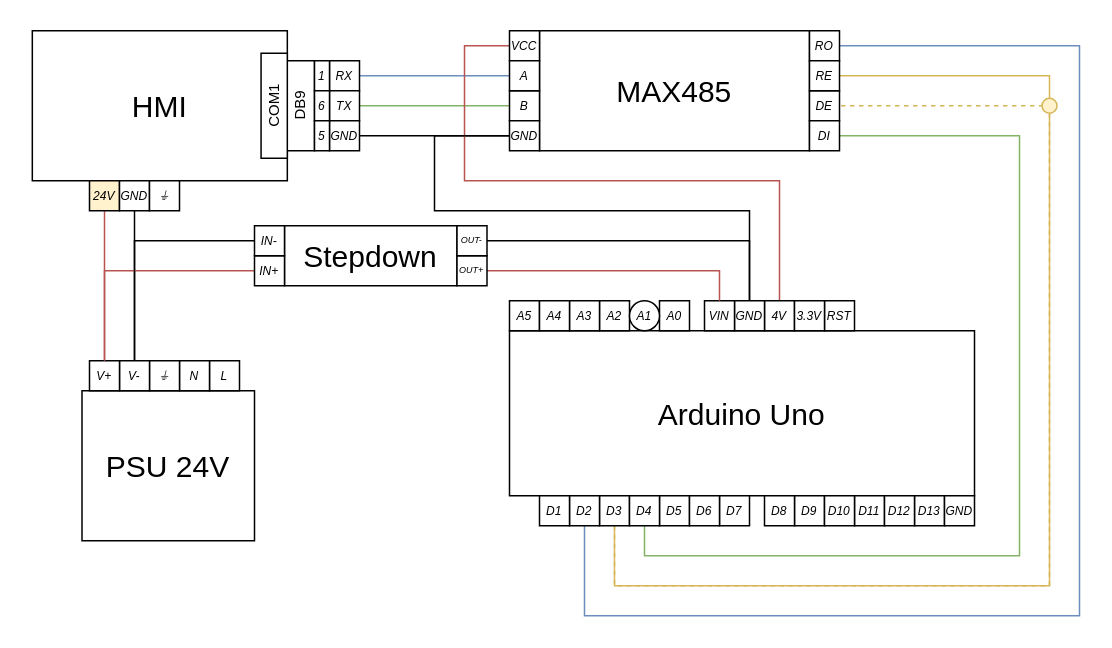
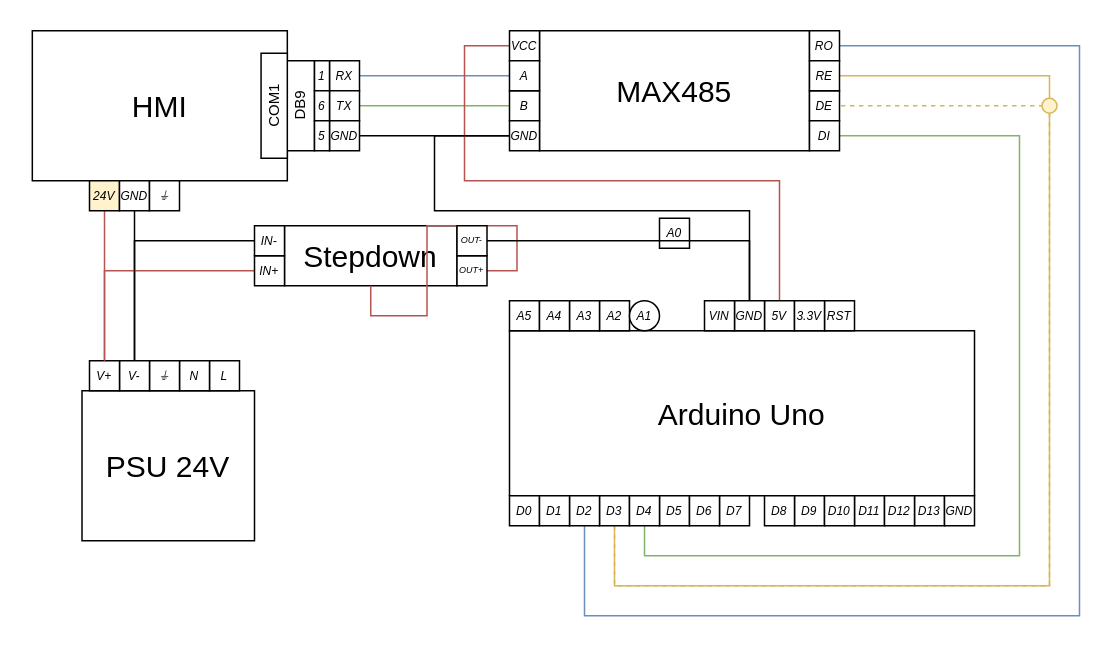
  <mxCell id="0" />
  <mxCell id="1" parent="0" />
  <mxCell id="2" value="Arduino Uno" style="rounded=0;whiteSpace=wrap;html=1;fontSize=20;" parent="1" vertex="1"><mxGeometry x="339" y="220" width="310" height="110" as="geometry" /></mxCell>
  <mxCell id="3" value="HMI" style="rounded=0;whiteSpace=wrap;html=1;fontSize=20;" parent="1" vertex="1"><mxGeometry x="20.88" y="20" width="170" height="100" as="geometry" /></mxCell>
  <mxCell id="4" style="edgeStyle=orthogonalEdgeStyle;rounded=0;orthogonalLoop=1;jettySize=auto;html=1;exitX=1;exitY=0.5;exitDx=0;exitDy=0;fontSize=20;endArrow=none;endFill=0;fillColor=#dae8fc;strokeColor=#6c8ebf;" parent="1" source="5" target="23" edge="1"><mxGeometry relative="1" as="geometry" /></mxCell>
  <mxCell id="5" value="RX" style="rounded=0;whiteSpace=wrap;html=1;fontSize=8;fontStyle=2" parent="1" vertex="1"><mxGeometry x="219" y="40" width="20" height="20" as="geometry" /></mxCell>
  <mxCell id="6" style="edgeStyle=orthogonalEdgeStyle;rounded=0;orthogonalLoop=1;jettySize=auto;html=1;exitX=1;exitY=0.5;exitDx=0;exitDy=0;entryX=0;entryY=0.5;entryDx=0;entryDy=0;fontSize=20;endArrow=none;endFill=0;fillColor=#d5e8d4;strokeColor=#82b366;" parent="1" source="7" target="19" edge="1"><mxGeometry relative="1" as="geometry" /></mxCell>
  <mxCell id="7" value="TX" style="rounded=0;whiteSpace=wrap;html=1;fontSize=8;fontStyle=2" parent="1" vertex="1"><mxGeometry x="219" y="60" width="20" height="20" as="geometry" /></mxCell>
  <mxCell id="8" style="edgeStyle=orthogonalEdgeStyle;rounded=0;orthogonalLoop=1;jettySize=auto;html=1;exitX=1;exitY=0.5;exitDx=0;exitDy=0;fontSize=20;endArrow=none;endFill=0;" parent="1" source="9" target="20" edge="1"><mxGeometry relative="1" as="geometry" /></mxCell>
  <mxCell id="9" value="GND" style="rounded=0;whiteSpace=wrap;html=1;fontSize=8;fontStyle=2" parent="1" vertex="1"><mxGeometry x="219" y="80" width="20" height="20" as="geometry" /></mxCell>
  <mxCell id="10" style="edgeStyle=orthogonalEdgeStyle;rounded=0;orthogonalLoop=1;jettySize=auto;html=1;exitX=0.5;exitY=1;exitDx=0;exitDy=0;entryX=1;entryY=0.5;entryDx=0;entryDy=0;fontSize=7;endArrow=none;endFill=0;fillColor=#fff2cc;strokeColor=#d6b656;" parent="1" source="12" target="50" edge="1"><mxGeometry relative="1" as="geometry"><Array as="points"><mxPoint x="409" y="390" /><mxPoint x="699" y="390" /><mxPoint x="699" y="50" /></Array></mxGeometry></mxCell>
  <mxCell id="11" style="edgeStyle=orthogonalEdgeStyle;rounded=0;orthogonalLoop=1;jettySize=auto;html=1;exitX=0.5;exitY=1;exitDx=0;exitDy=0;entryX=1;entryY=0.5;entryDx=0;entryDy=0;fontSize=7;endArrow=none;endFill=0;fillColor=#fff2cc;strokeColor=#d6b656;dashed=1;" parent="1" source="12" target="47" edge="1"><mxGeometry relative="1" as="geometry"><Array as="points"><mxPoint x="409" y="390" /><mxPoint x="699" y="390" /><mxPoint x="699" y="70" /></Array></mxGeometry></mxCell>
  <mxCell id="12" value="D3" style="rounded=0;whiteSpace=wrap;html=1;fontSize=8;fontStyle=2" parent="1" vertex="1"><mxGeometry x="399" y="330" width="20" height="20" as="geometry" /></mxCell>
  <mxCell id="13" style="edgeStyle=orthogonalEdgeStyle;rounded=0;orthogonalLoop=1;jettySize=auto;html=1;exitX=0.5;exitY=1;exitDx=0;exitDy=0;entryX=1;entryY=0.5;entryDx=0;entryDy=0;fontSize=7;endArrow=none;endFill=0;fillColor=#dae8fc;strokeColor=#6c8ebf;" parent="1" source="14" target="49" edge="1"><mxGeometry relative="1" as="geometry"><Array as="points"><mxPoint x="389" y="410" /><mxPoint x="719" y="410" /><mxPoint x="719" y="30" /></Array></mxGeometry></mxCell>
  <mxCell id="14" value="D2" style="rounded=0;whiteSpace=wrap;html=1;fontSize=8;fontStyle=2" parent="1" vertex="1"><mxGeometry x="379" y="330" width="20" height="20" as="geometry" /></mxCell>
  <mxCell id="15" value="D5" style="rounded=0;whiteSpace=wrap;html=1;fontSize=8;fontStyle=2" parent="1" vertex="1"><mxGeometry x="439" y="330" width="20" height="20" as="geometry" /></mxCell>
  <mxCell id="16" style="edgeStyle=orthogonalEdgeStyle;rounded=0;orthogonalLoop=1;jettySize=auto;html=1;exitX=0.5;exitY=1;exitDx=0;exitDy=0;entryX=1;entryY=0.5;entryDx=0;entryDy=0;fontSize=7;endArrow=none;endFill=0;fillColor=#d5e8d4;strokeColor=#82b366;" parent="1" source="17" target="48" edge="1"><mxGeometry relative="1" as="geometry"><Array as="points"><mxPoint x="429" y="370" /><mxPoint x="679" y="370" /><mxPoint x="679" y="90" /></Array></mxGeometry></mxCell>
  <mxCell id="17" value="D4" style="rounded=0;whiteSpace=wrap;html=1;fontSize=8;fontStyle=2" parent="1" vertex="1"><mxGeometry x="419" y="330" width="20" height="20" as="geometry" /></mxCell>
  <mxCell id="18" value="MAX485" style="rounded=0;whiteSpace=wrap;html=1;fontSize=20;" parent="1" vertex="1"><mxGeometry x="359" y="20" width="180" height="80" as="geometry" /></mxCell>
  <mxCell id="19" value="B" style="rounded=0;whiteSpace=wrap;html=1;fontSize=8;fontStyle=2" parent="1" vertex="1"><mxGeometry x="339" y="60" width="20" height="20" as="geometry" /></mxCell>
  <mxCell id="20" value="GND" style="rounded=0;whiteSpace=wrap;html=1;fontSize=8;fontStyle=2" parent="1" vertex="1"><mxGeometry x="339" y="80" width="20" height="20" as="geometry" /></mxCell>
  <mxCell id="21" style="edgeStyle=orthogonalEdgeStyle;rounded=0;orthogonalLoop=1;jettySize=auto;html=1;exitX=0;exitY=0.5;exitDx=0;exitDy=0;entryX=0.5;entryY=0;entryDx=0;entryDy=0;fontSize=7;endArrow=none;endFill=0;fillColor=#f8cecc;strokeColor=#b85450;" parent="1" source="22" target="41" edge="1"><mxGeometry relative="1" as="geometry"><Array as="points"><mxPoint x="309" y="30" /><mxPoint x="309" y="120" /><mxPoint x="519" y="120" /></Array></mxGeometry></mxCell>
  <mxCell id="22" value="VCC" style="rounded=0;whiteSpace=wrap;html=1;fontSize=8;fontStyle=2" parent="1" vertex="1"><mxGeometry x="339" y="20" width="20" height="20" as="geometry" /></mxCell>
  <mxCell id="23" value="A" style="rounded=0;whiteSpace=wrap;html=1;fontSize=8;fontStyle=2" parent="1" vertex="1"><mxGeometry x="339" y="40" width="20" height="20" as="geometry" /></mxCell>
  <mxCell id="24" value="D7" style="rounded=0;whiteSpace=wrap;html=1;fontSize=8;fontStyle=2" parent="1" vertex="1"><mxGeometry x="479" y="330" width="20" height="20" as="geometry" /></mxCell>
  <mxCell id="25" value="D6" style="rounded=0;whiteSpace=wrap;html=1;fontSize=8;fontStyle=2" parent="1" vertex="1"><mxGeometry x="459" y="330" width="20" height="20" as="geometry" /></mxCell>
  <mxCell id="26" value="D9" style="rounded=0;whiteSpace=wrap;html=1;fontSize=8;fontStyle=2" parent="1" vertex="1"><mxGeometry x="529" y="330" width="20" height="20" as="geometry" /></mxCell>
  <mxCell id="27" value="D8" style="rounded=0;whiteSpace=wrap;html=1;fontSize=8;fontStyle=2" parent="1" vertex="1"><mxGeometry x="509" y="330" width="20" height="20" as="geometry" /></mxCell>
+ <mxCell id="28" value="D0" style="rounded=0;whiteSpace=wrap;html=1;fontSize=8;fontStyle=2" parent="1" vertex="1"><mxGeometry x="339" y="330" width="20" height="20" as="geometry" /></mxCell>
  <mxCell id="29" value="D1" style="rounded=0;whiteSpace=wrap;html=1;fontSize=8;fontStyle=2" parent="1" vertex="1"><mxGeometry x="359" y="330" width="20" height="20" as="geometry" /></mxCell>
  <mxCell id="30" value="D11" style="rounded=0;whiteSpace=wrap;html=1;fontSize=8;fontStyle=2" parent="1" vertex="1"><mxGeometry x="569" y="330" width="20" height="20" as="geometry" /></mxCell>
  <mxCell id="31" value="D10" style="rounded=0;whiteSpace=wrap;html=1;fontSize=8;fontStyle=2" parent="1" vertex="1"><mxGeometry x="549" y="330" width="20" height="20" as="geometry" /></mxCell>
  <mxCell id="32" value="D13" style="rounded=0;whiteSpace=wrap;html=1;fontSize=8;fontStyle=2" parent="1" vertex="1"><mxGeometry x="609" y="330" width="20" height="20" as="geometry" /></mxCell>
  <mxCell id="33" value="D12" style="rounded=0;whiteSpace=wrap;html=1;fontSize=8;fontStyle=2" parent="1" vertex="1"><mxGeometry x="589" y="330" width="20" height="20" as="geometry" /></mxCell>
  <mxCell id="34" value="GND" style="rounded=0;whiteSpace=wrap;html=1;fontSize=8;fontStyle=2" parent="1" vertex="1"><mxGeometry x="629" y="330" width="20" height="20" as="geometry" /></mxCell>
  <mxCell id="35" value="A2" style="rounded=0;whiteSpace=wrap;html=1;fontSize=8;fontStyle=2" parent="1" vertex="1"><mxGeometry x="399" y="200" width="20" height="20" as="geometry" /></mxCell>
  <mxCell id="36" value="A3" style="rounded=0;whiteSpace=wrap;html=1;fontSize=8;fontStyle=2" parent="1" vertex="1"><mxGeometry x="379" y="200" width="20" height="20" as="geometry" /></mxCell>
- <mxCell id="37" value="A0" style="rounded=0;whiteSpace=wrap;html=1;fontSize=8;fontStyle=2" parent="1" vertex="1"><mxGeometry x="439" y="200" width="20" height="20" as="geometry" /></mxCell>
+ <mxCell id="37" value="A0" style="rounded=0;whiteSpace=wrap;html=1;fontSize=8;fontStyle=2" parent="1" vertex="1"><mxGeometry x="439" y="145" width="20" height="20" as="geometry" /></mxCell>
  <mxCell id="38" value="A1" style="ellipse;whiteSpace=wrap;html=1;fontSize=8;fontStyle=2;" parent="1" vertex="1"><mxGeometry x="419" y="200" width="20" height="20" as="geometry" /></mxCell>
  <mxCell id="39" value="A5" style="rounded=0;whiteSpace=wrap;html=1;fontSize=8;fontStyle=2" parent="1" vertex="1"><mxGeometry x="339" y="200" width="20" height="20" as="geometry" /></mxCell>
  <mxCell id="40" value="A4" style="rounded=0;whiteSpace=wrap;html=1;fontSize=8;fontStyle=2" parent="1" vertex="1"><mxGeometry x="359" y="200" width="20" height="20" as="geometry" /></mxCell>
- <mxCell id="41" value="4V" style="rounded=0;whiteSpace=wrap;html=1;fontSize=8;fontStyle=2" parent="1" vertex="1"><mxGeometry x="509" y="200" width="20" height="20" as="geometry" /></mxCell>
+ <mxCell id="41" value="5V" style="rounded=0;whiteSpace=wrap;html=1;fontSize=8;fontStyle=2" parent="1" vertex="1"><mxGeometry x="509" y="200" width="20" height="20" as="geometry" /></mxCell>
  <mxCell id="42" style="edgeStyle=orthogonalEdgeStyle;rounded=0;orthogonalLoop=1;jettySize=auto;html=1;exitX=0.5;exitY=0;exitDx=0;exitDy=0;entryX=0;entryY=0.5;entryDx=0;entryDy=0;fontSize=7;endArrow=none;endFill=0;" parent="1" source="43" target="20" edge="1"><mxGeometry relative="1" as="geometry"><Array as="points"><mxPoint x="499" y="140" /><mxPoint x="289" y="140" /><mxPoint x="289" y="90" /></Array></mxGeometry></mxCell>
  <mxCell id="43" value="GND" style="rounded=0;whiteSpace=wrap;html=1;fontSize=8;fontStyle=2" parent="1" vertex="1"><mxGeometry x="489" y="200" width="20" height="20" as="geometry" /></mxCell>
  <mxCell id="44" value="RST" style="rounded=0;whiteSpace=wrap;html=1;fontSize=8;fontStyle=2" parent="1" vertex="1"><mxGeometry x="549" y="200" width="20" height="20" as="geometry" /></mxCell>
  <mxCell id="45" value="3.3V" style="rounded=0;whiteSpace=wrap;html=1;fontSize=8;fontStyle=2" parent="1" vertex="1"><mxGeometry x="529" y="200" width="20" height="20" as="geometry" /></mxCell>
  <mxCell id="46" value="VIN" style="rounded=0;whiteSpace=wrap;html=1;fontSize=8;fontStyle=2" parent="1" vertex="1"><mxGeometry x="469" y="200" width="20" height="20" as="geometry" /></mxCell>
  <mxCell id="47" value="DE" style="rounded=0;whiteSpace=wrap;html=1;fontSize=8;fontStyle=2" parent="1" vertex="1"><mxGeometry x="539" y="60" width="20" height="20" as="geometry" /></mxCell>
  <mxCell id="48" value="DI" style="rounded=0;whiteSpace=wrap;html=1;fontSize=8;fontStyle=2" parent="1" vertex="1"><mxGeometry x="539" y="80" width="20" height="20" as="geometry" /></mxCell>
  <mxCell id="49" value="RO" style="rounded=0;whiteSpace=wrap;html=1;fontSize=8;fontStyle=2" parent="1" vertex="1"><mxGeometry x="539" y="20" width="20" height="20" as="geometry" /></mxCell>
  <mxCell id="50" value="RE" style="rounded=0;whiteSpace=wrap;html=1;fontSize=8;fontStyle=2" parent="1" vertex="1"><mxGeometry x="539" y="40" width="20" height="20" as="geometry" /></mxCell>
  <mxCell id="51" value="" style="ellipse;whiteSpace=wrap;html=1;aspect=fixed;fontSize=7;fillColor=#fff2cc;strokeColor=#d6b656;" parent="1" vertex="1"><mxGeometry x="694" y="65" width="10" height="10" as="geometry" /></mxCell>
  <mxCell id="52" style="edgeStyle=orthogonalEdgeStyle;rounded=0;orthogonalLoop=1;jettySize=auto;html=1;exitX=0.5;exitY=1;exitDx=0;exitDy=0;fontSize=7;endArrow=none;endFill=0;fillColor=#f8cecc;strokeColor=#b85450;" parent="1" source="53" target="61" edge="1"><mxGeometry relative="1" as="geometry" /></mxCell>
  <mxCell id="53" value="24V" style="rounded=0;whiteSpace=wrap;html=1;fontSize=8;fontStyle=2;fillColor=#fff2cc;" parent="1" vertex="1"><mxGeometry x="59" y="120" width="20" height="20" as="geometry" /></mxCell>
  <mxCell id="54" style="edgeStyle=orthogonalEdgeStyle;rounded=0;orthogonalLoop=1;jettySize=auto;html=1;exitX=0.5;exitY=1;exitDx=0;exitDy=0;fontSize=7;endArrow=none;endFill=0;" parent="1" source="55" target="60" edge="1"><mxGeometry relative="1" as="geometry" /></mxCell>
  <mxCell id="55" value="GND" style="rounded=0;whiteSpace=wrap;html=1;fontSize=8;fontStyle=2" parent="1" vertex="1"><mxGeometry x="79" y="120" width="20" height="20" as="geometry" /></mxCell>
  <mxCell id="56" value="PSU 24V" style="rounded=0;whiteSpace=wrap;html=1;fontSize=20;" parent="1" vertex="1"><mxGeometry x="54" y="260" width="115" height="100" as="geometry" /></mxCell>
  <mxCell id="57" value="L" style="rounded=0;whiteSpace=wrap;html=1;fontSize=8;fontStyle=2" parent="1" vertex="1"><mxGeometry x="139" y="240" width="20" height="20" as="geometry" /></mxCell>
  <mxCell id="58" value="N" style="rounded=0;whiteSpace=wrap;html=1;fontSize=8;fontStyle=2" parent="1" vertex="1"><mxGeometry x="119" y="240" width="20" height="20" as="geometry" /></mxCell>
  <mxCell id="59" value="⏚" style="rounded=0;whiteSpace=wrap;html=1;fontSize=8;fontStyle=2" parent="1" vertex="1"><mxGeometry x="99" y="240" width="20" height="20" as="geometry" /></mxCell>
  <mxCell id="60" value="V-" style="rounded=0;whiteSpace=wrap;html=1;fontSize=8;fontStyle=2" parent="1" vertex="1"><mxGeometry x="79" y="240" width="20" height="20" as="geometry" /></mxCell>
  <mxCell id="61" value="V+" style="rounded=0;whiteSpace=wrap;html=1;fontSize=8;fontStyle=2" parent="1" vertex="1"><mxGeometry x="59" y="240" width="20" height="20" as="geometry" /></mxCell>
  <mxCell id="62" value="Stepdown" style="rounded=0;whiteSpace=wrap;html=1;fontSize=20;" parent="1" vertex="1"><mxGeometry x="189" y="150" width="115" height="40" as="geometry" /></mxCell>
  <mxCell id="63" style="edgeStyle=orthogonalEdgeStyle;rounded=0;orthogonalLoop=1;jettySize=auto;html=1;exitX=0;exitY=0.5;exitDx=0;exitDy=0;entryX=0.5;entryY=0;entryDx=0;entryDy=0;fontSize=7;endArrow=none;endFill=0;fillColor=#f8cecc;strokeColor=#b85450;" parent="1" source="64" target="61" edge="1"><mxGeometry relative="1" as="geometry" /></mxCell>
  <mxCell id="64" value="IN+" style="rounded=0;whiteSpace=wrap;html=1;fontSize=8;fontStyle=2" parent="1" vertex="1"><mxGeometry x="169" y="170" width="20" height="20" as="geometry" /></mxCell>
  <mxCell id="65" style="edgeStyle=orthogonalEdgeStyle;rounded=0;orthogonalLoop=1;jettySize=auto;html=1;exitX=0;exitY=0.5;exitDx=0;exitDy=0;entryX=0.5;entryY=0;entryDx=0;entryDy=0;fontSize=7;endArrow=none;endFill=0;" parent="1" source="66" target="60" edge="1"><mxGeometry relative="1" as="geometry" /></mxCell>
  <mxCell id="66" value="IN-" style="rounded=0;whiteSpace=wrap;html=1;fontSize=8;fontStyle=2" parent="1" vertex="1"><mxGeometry x="169" y="150" width="20" height="20" as="geometry" /></mxCell>
- <mxCell id="67" style="edgeStyle=orthogonalEdgeStyle;rounded=0;orthogonalLoop=1;jettySize=auto;html=1;exitX=1;exitY=0.5;exitDx=0;exitDy=0;fontSize=7;endArrow=none;endFill=0;fillColor=#f8cecc;strokeColor=#b85450;" parent="1" source="68" target="46" edge="1"><mxGeometry relative="1" as="geometry" /></mxCell>
+ <mxCell id="67" style="edgeStyle=orthogonalEdgeStyle;rounded=0;orthogonalLoop=1;jettySize=auto;html=1;exitX=1;exitY=0.5;exitDx=0;exitDy=0;fontSize=7;endArrow=none;endFill=0;fillColor=#f8cecc;strokeColor=#b85450;" parent="1" source="68" target="62" edge="1"><mxGeometry relative="1" as="geometry" /></mxCell>
  <mxCell id="68" value="OUT+" style="rounded=0;whiteSpace=wrap;html=1;fontSize=6;fontStyle=2" parent="1" vertex="1"><mxGeometry x="304" y="170" width="20" height="20" as="geometry" /></mxCell>
  <mxCell id="69" style="edgeStyle=orthogonalEdgeStyle;rounded=0;orthogonalLoop=1;jettySize=auto;html=1;exitX=1;exitY=0.5;exitDx=0;exitDy=0;fontSize=7;endArrow=none;endFill=0;" parent="1" source="70" target="43" edge="1"><mxGeometry relative="1" as="geometry" /></mxCell>
  <mxCell id="70" value="OUT-" style="rounded=0;whiteSpace=wrap;html=1;fontSize=6;fontStyle=2" parent="1" vertex="1"><mxGeometry x="304" y="150" width="20" height="20" as="geometry" /></mxCell>
  <mxCell id="71" value="&lt;font style=&quot;font-size: 10px;&quot;&gt;DB9&lt;/font&gt;" style="rounded=0;whiteSpace=wrap;html=1;fontSize=10;rotation=-90;" parent="1" vertex="1"><mxGeometry x="169" y="60" width="60" height="20" as="geometry" /></mxCell>
  <mxCell id="72" value="&lt;font style=&quot;font-size: 10px;&quot;&gt;COM1&lt;/font&gt;" style="rounded=0;whiteSpace=wrap;html=1;fontSize=10;rotation=-90;" vertex="1" parent="1"><mxGeometry x="147.13" y="61.25" width="70" height="17.5" as="geometry" /></mxCell>
  <mxCell id="73" value="⏚" style="rounded=0;whiteSpace=wrap;html=1;fontSize=8;fontStyle=2" vertex="1" parent="1"><mxGeometry x="99" y="120" width="20" height="20" as="geometry" /></mxCell>
  <mxCell id="74" value="1" style="rounded=0;whiteSpace=wrap;html=1;fontSize=8;fontStyle=2" vertex="1" parent="1"><mxGeometry x="209" y="40" width="10" height="20" as="geometry" /></mxCell>
  <mxCell id="75" value="6" style="rounded=0;whiteSpace=wrap;html=1;fontSize=8;fontStyle=2" vertex="1" parent="1"><mxGeometry x="209" y="60" width="10" height="20" as="geometry" /></mxCell>
  <mxCell id="76" value="5" style="rounded=0;whiteSpace=wrap;html=1;fontSize=8;fontStyle=2" vertex="1" parent="1"><mxGeometry x="209" y="80" width="10" height="20" as="geometry" /></mxCell>
